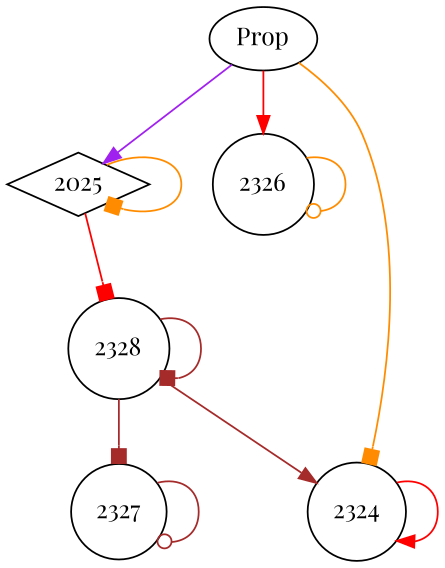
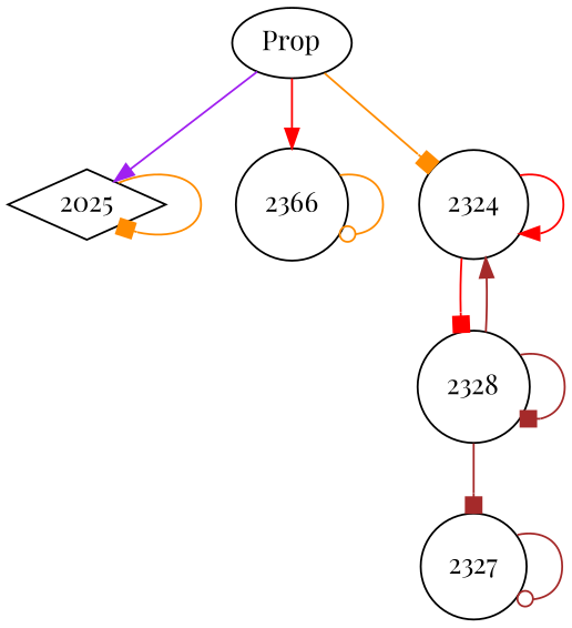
  digraph {
    fontname="Playfair Display"
    node [fontname="Playfair Display" shape=circle]
    edge [arrowhead=box color=brown fontname="Playfair Display"]
    Prop [shape=ellipse]
    n2 [label=2025 shape=diamond]
-   2326
+   2326 [label=2366]
    2324
    2328
    2327
    Prop -> n2 [arrowhead=normal color=purple]
    Prop -> 2326 [arrowhead=normal color=red]
    Prop -> 2324 [color=darkorange]
    n2 -> n2 [color=darkorange]
    2326 -> 2326 [arrowhead=odot color=darkorange]
    2324 -> 2324 [arrowhead=normal color=red]
-   n2 -> 2328 [color=red]
+   2324 -> 2328 [color=red]
    2328 -> 2324 [arrowhead=normal]
    2328 -> 2328
    2328 -> 2327
    2327 -> 2327 [arrowhead=odot]
  }
